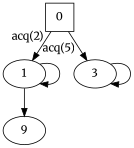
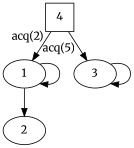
  digraph {
    fontname=Merriweather
    node [fontname=Merriweather]
    edge [fontname=Merriweather]
-   0 [shape=square]
+   0 [shape=square label=4]
    1
    3
-   2 [label=9]
+   2
    0 -> 1 [xlabel="acq(2)"]
    0 -> 3 [xlabel="acq(5)"]
    1 -> 1
    1 -> 2
    3 -> 3
  }
